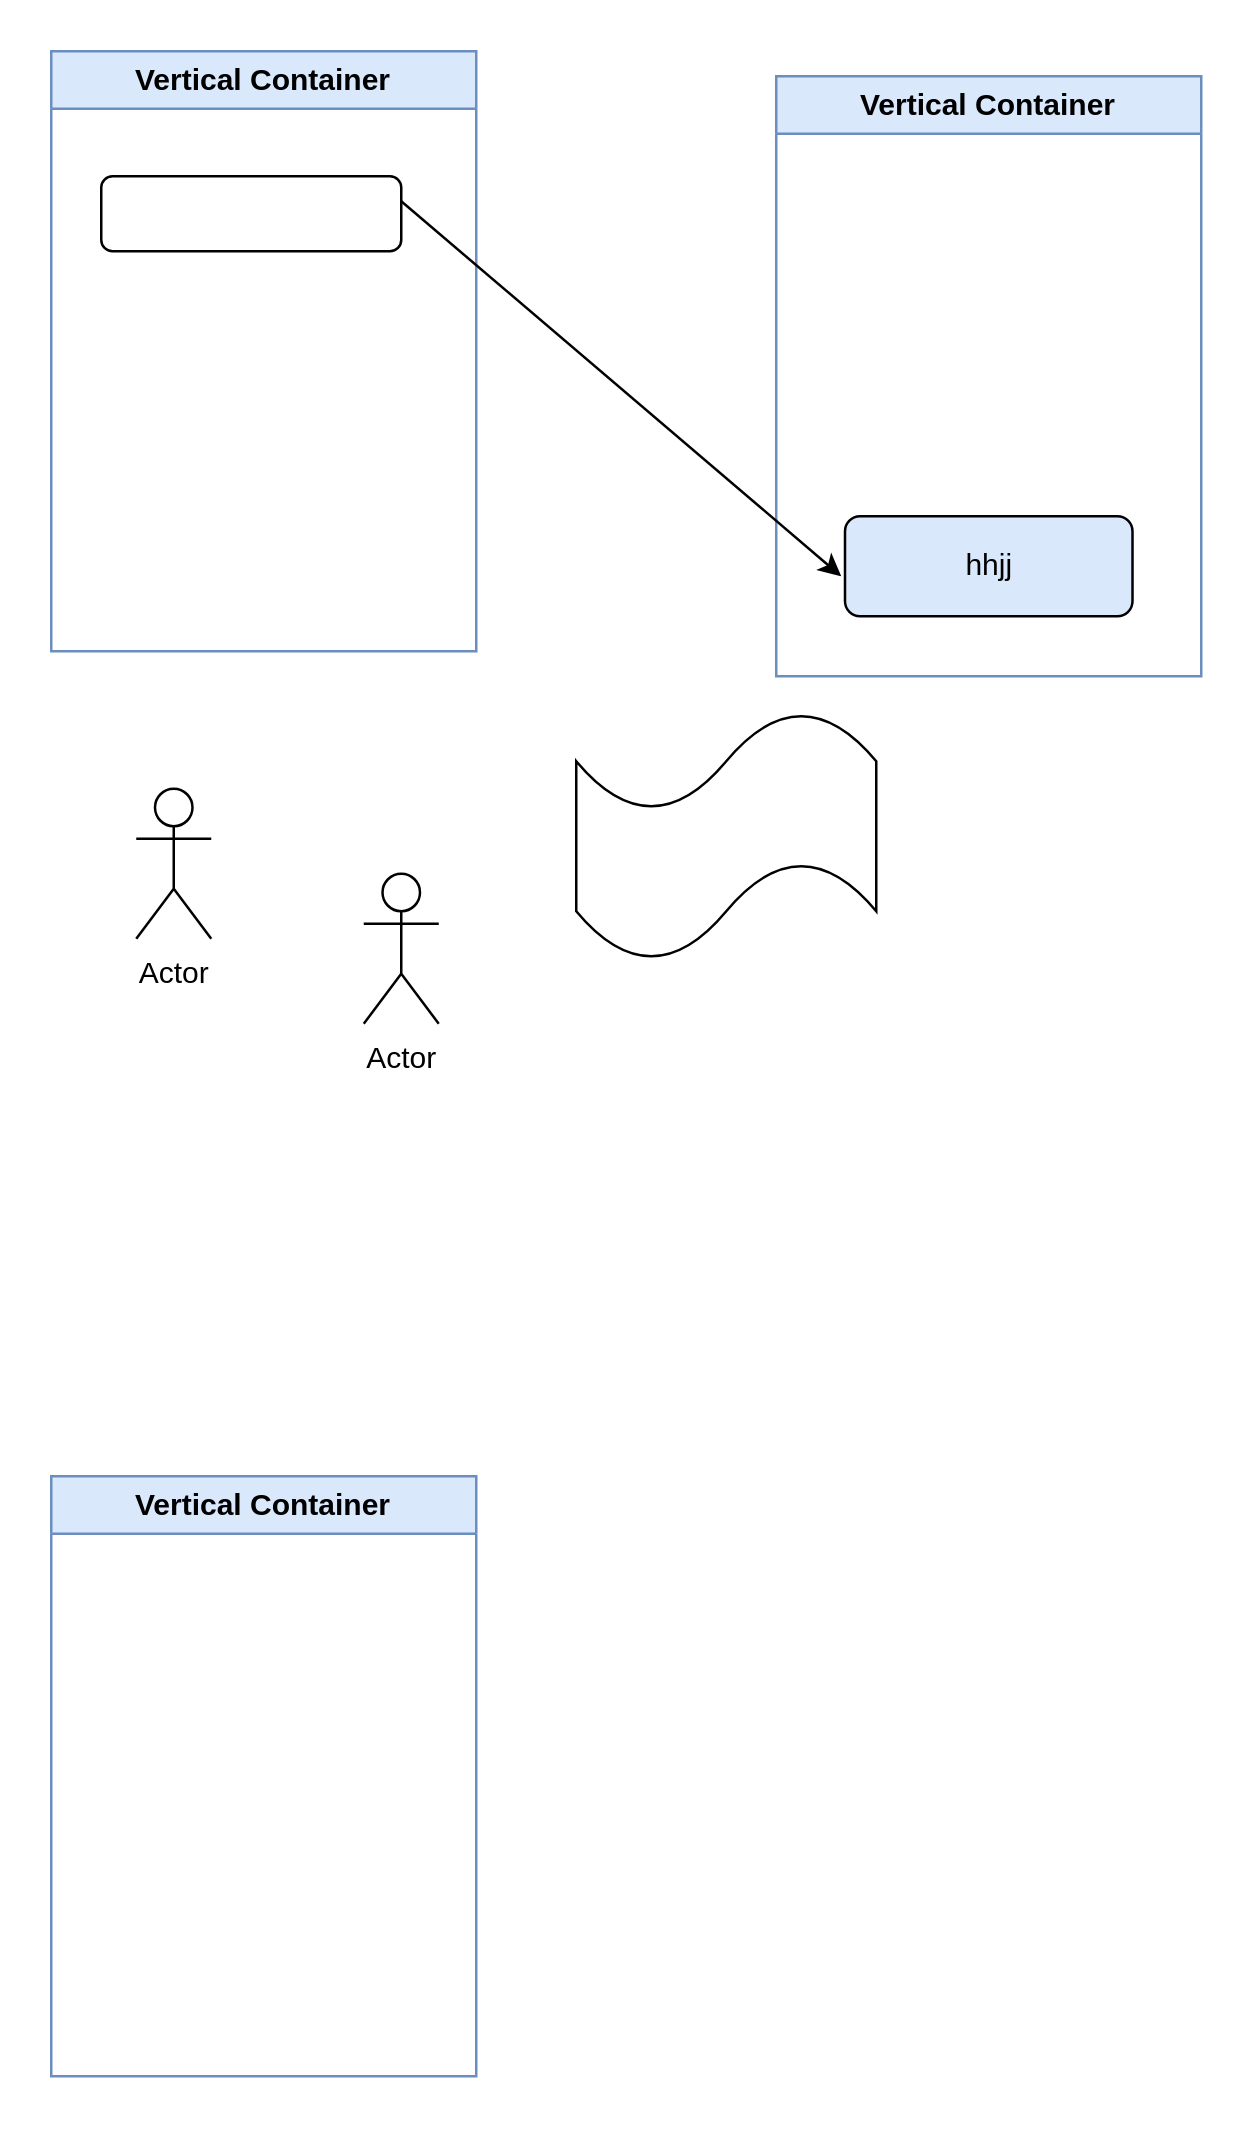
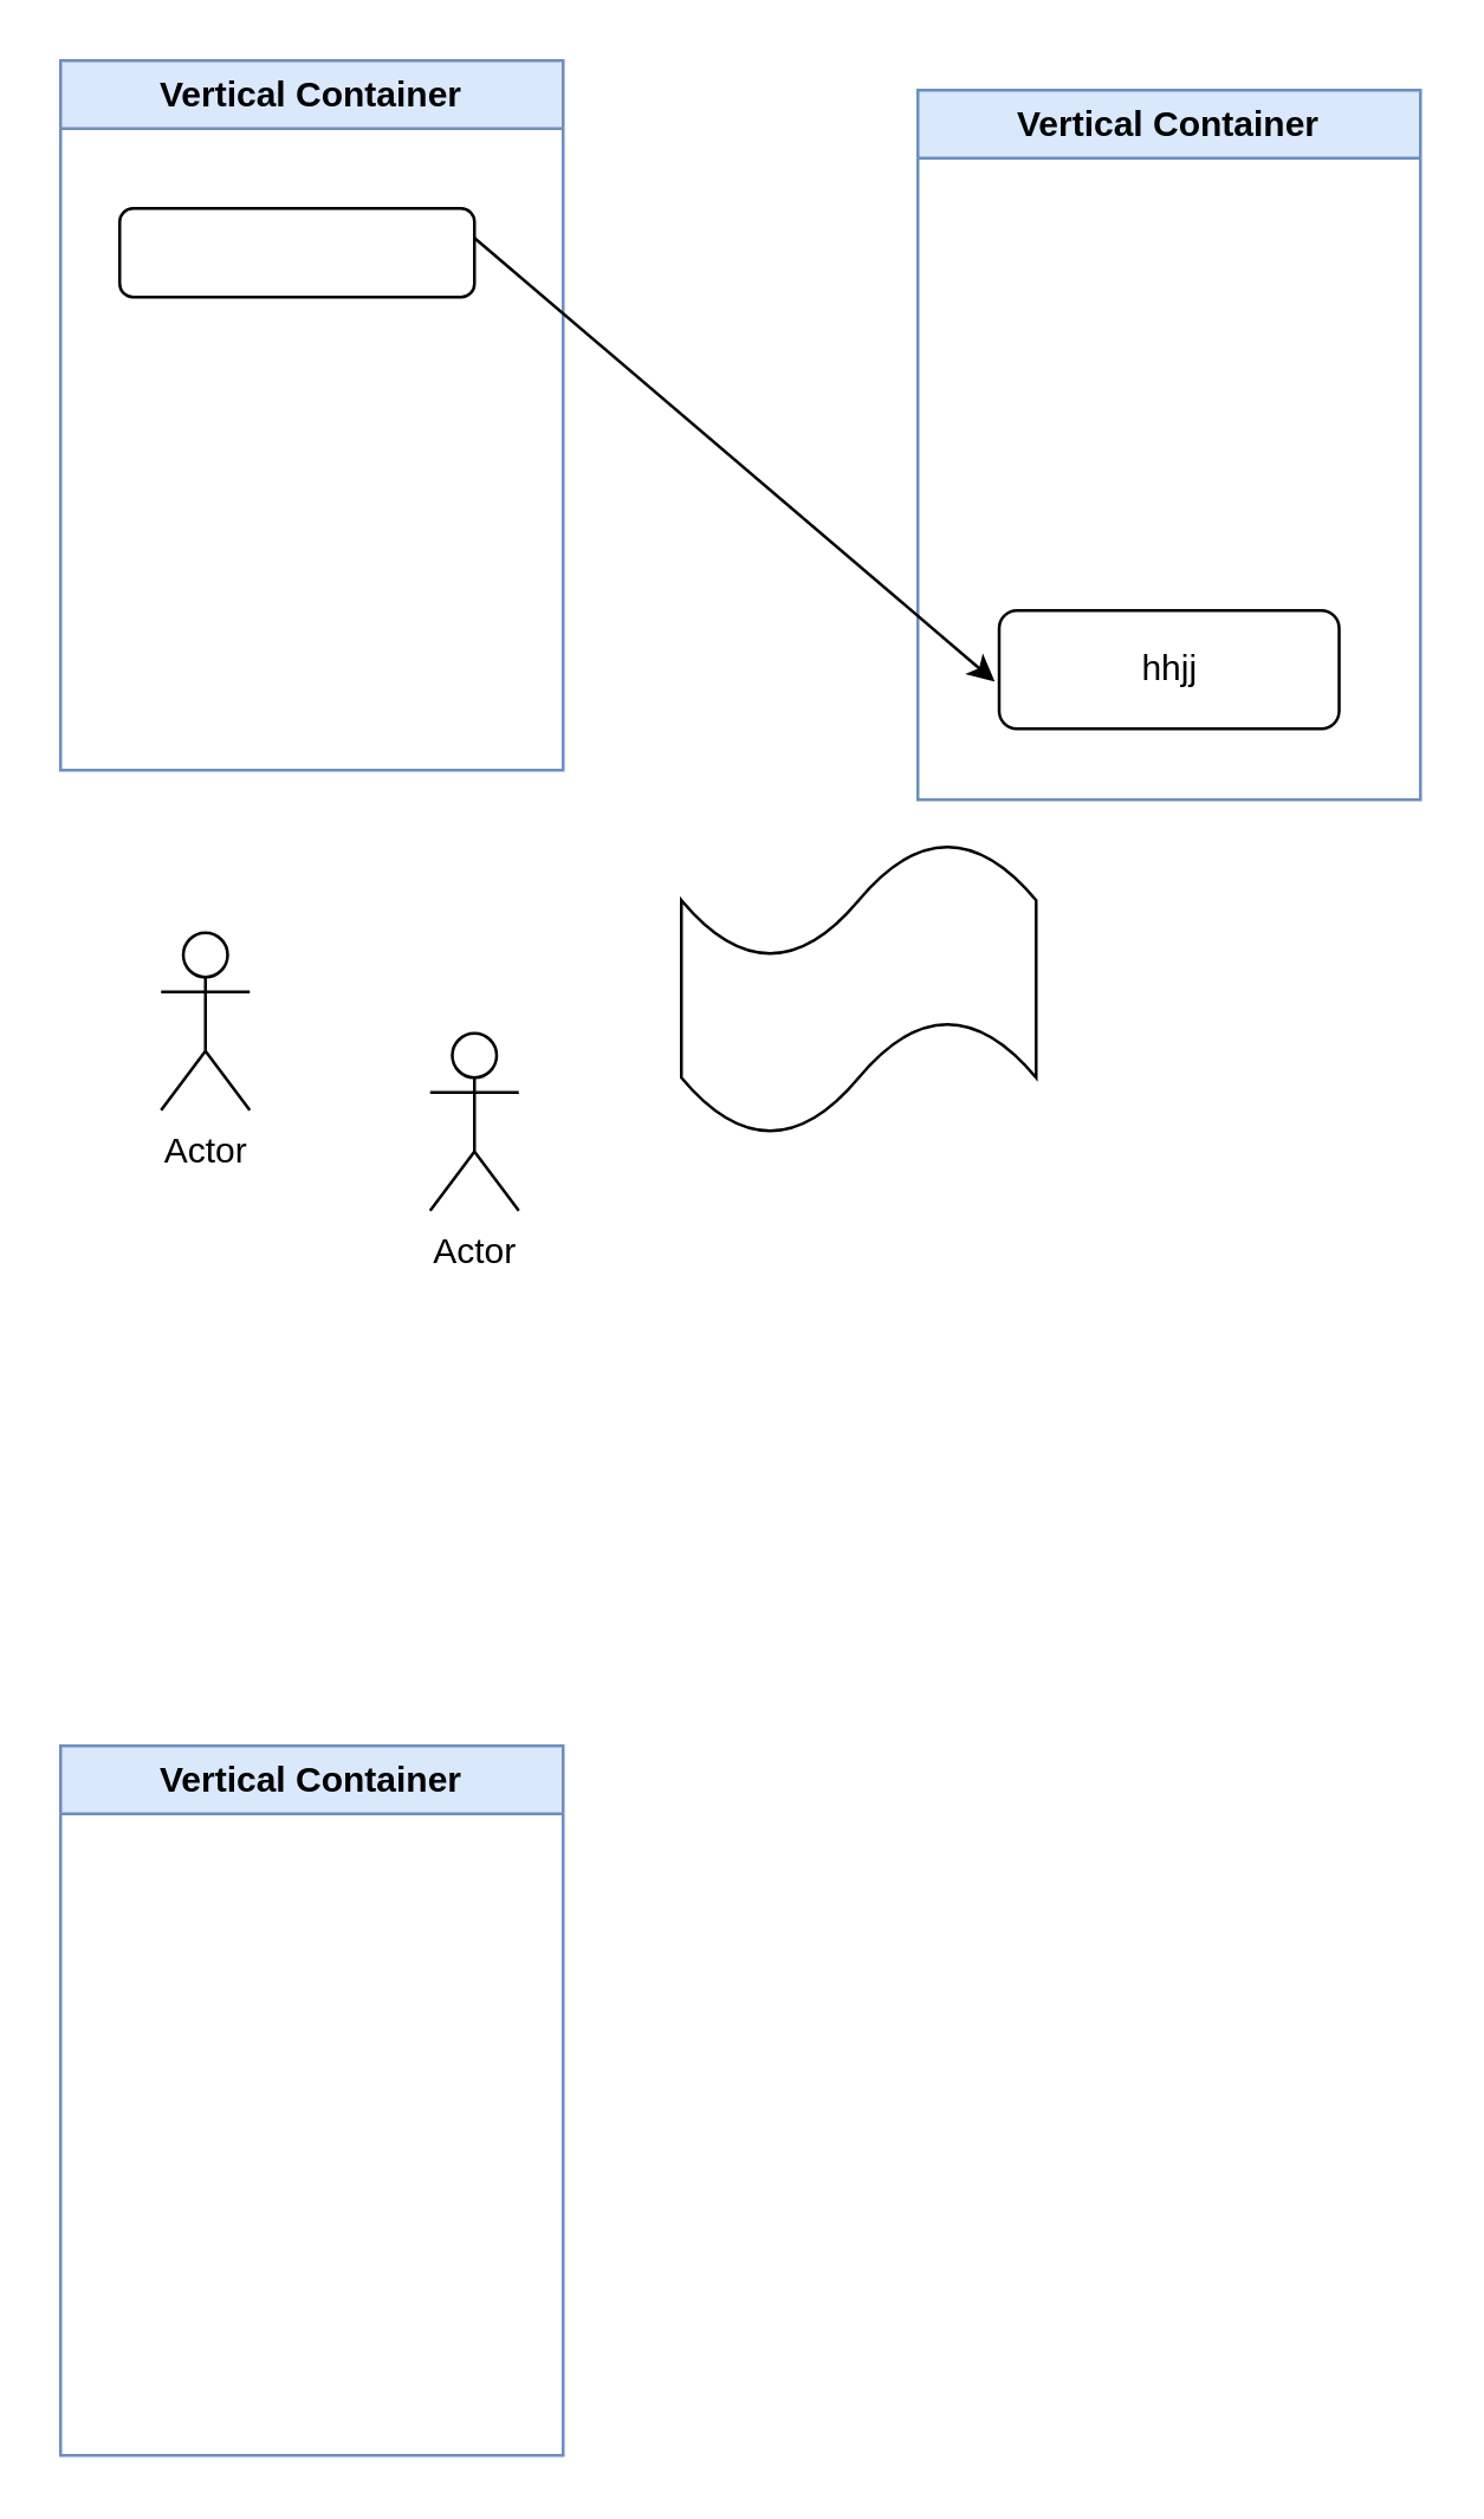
  <mxCell id="0" />
  <mxCell id="1" parent="0" />
  <mxCell id="2" value="Vertical Container" style="swimlane;whiteSpace=wrap;html=1;fillColor=#dae8fc;strokeColor=#6c8ebf;" vertex="1" parent="1"><mxGeometry x="20" y="20" width="170" height="240" as="geometry" /></mxCell>
  <mxCell id="3" value="" style="rounded=1;whiteSpace=wrap;html=1;" vertex="1" parent="2"><mxGeometry x="20" y="50" width="120" height="30" as="geometry" /></mxCell>
  <mxCell id="4" value="Vertical Container" style="swimlane;whiteSpace=wrap;html=1;fillColor=#dae8fc;strokeColor=#6c8ebf;" vertex="1" parent="1"><mxGeometry x="310" y="30" width="170" height="240" as="geometry" /></mxCell>
- <mxCell id="5" value="hhjj" style="rounded=1;whiteSpace=wrap;html=1;fillColor=#dae8fc;" vertex="1" parent="4"><mxGeometry x="27.5" y="176" width="115" height="40" as="geometry" /></mxCell>
+ <mxCell id="5" value="hhjj" style="rounded=1;whiteSpace=wrap;html=1;" vertex="1" parent="4"><mxGeometry x="27.5" y="176" width="115" height="40" as="geometry" /></mxCell>
  <mxCell id="6" value="Vertical Container" style="swimlane;whiteSpace=wrap;html=1;fillColor=#dae8fc;strokeColor=#6c8ebf;" vertex="1" parent="1"><mxGeometry x="20" y="590" width="170" height="240" as="geometry" /></mxCell>
  <mxCell id="7" value="" style="curved=1;endArrow=classic;html=1;rounded=0;" edge="1" parent="1"><mxGeometry width="50" height="50" relative="1" as="geometry"><mxPoint x="160" y="80" as="sourcePoint" /><mxPoint x="336" y="230" as="targetPoint" /></mxGeometry></mxCell>
  <mxCell id="8" value="" style="shape=tape;whiteSpace=wrap;html=1;" vertex="1" parent="1"><mxGeometry x="230" y="284" width="120" height="100" as="geometry" /></mxCell>
  <mxCell id="9" value="Actor" style="shape=umlActor;verticalLabelPosition=bottom;verticalAlign=top;html=1;outlineConnect=0;" vertex="1" parent="1"><mxGeometry x="54" y="315" width="30" height="60" as="geometry" /></mxCell>
  <mxCell id="10" value="Actor" style="shape=umlActor;verticalLabelPosition=bottom;verticalAlign=top;html=1;outlineConnect=0;" vertex="1" parent="1"><mxGeometry x="145" y="349" width="30" height="60" as="geometry" /></mxCell>
